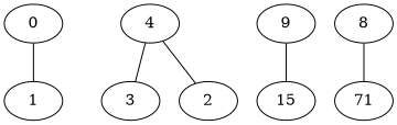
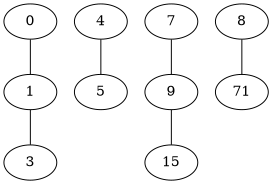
  graph {
    0
    1
    3
    4
-   5 [label=2]
+   5
+   7
    9
    n8 [label=71]
    8
    n10 [label=15]
    0 -- 1
-   4 -- 3
+   1 -- 3
    4 -- 5
+   7 -- 9
    9 -- n10
    8 -- n8
  }
